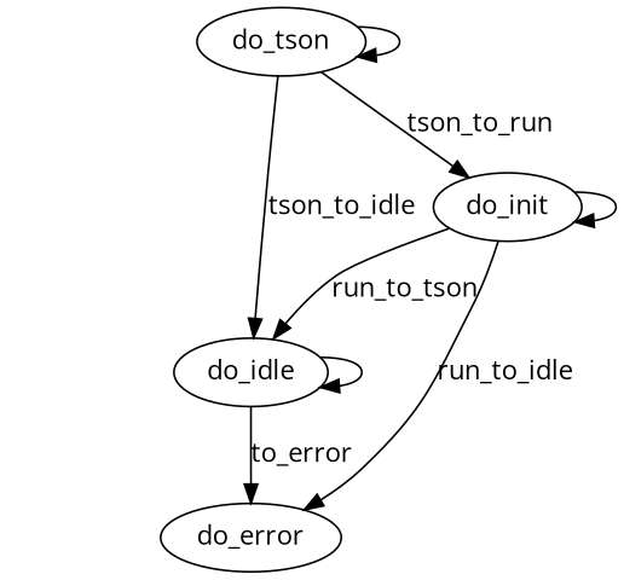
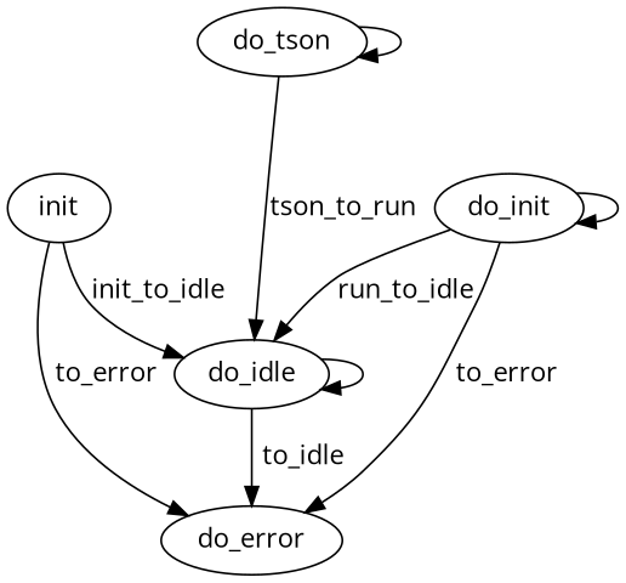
  digraph {
    fontname="Open Sans"
    node [fontname="Open Sans"]
    edge [fontname="Open Sans"]
    n1 [label=do_idle]
    n2 [label=do_error]
+   init
    n4 [label=do_tson]
    n5 [label=do_init]
    n1 -> n1
-   n1 -> n2 [label=to_error]
-   n4 -> n1 [label=tson_to_idle]
+   n1 -> n2 [label=to_idle]
+   init -> n1 [label=init_to_idle]
+   init -> n2 [label=to_error]
+   n4 -> n1 [label=tson_to_run]
    n4 -> n4
-   n4 -> n5 [label=tson_to_run]
-   n5 -> n1 [label=run_to_tson]
-   n5 -> n2 [label=run_to_idle]
+   n5 -> n1 [label=run_to_idle]
+   n5 -> n2 [label=to_error]
    n5 -> n5
  }
